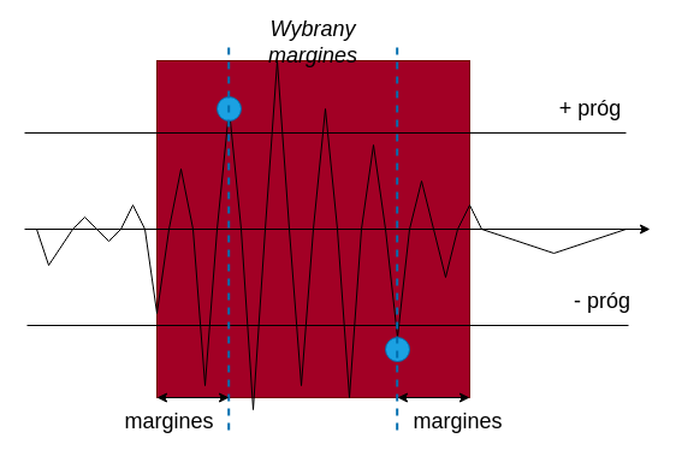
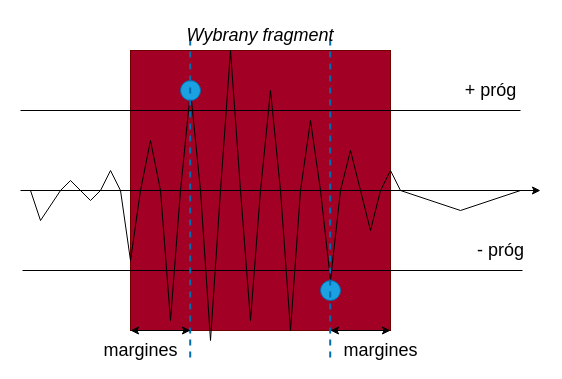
  <mxCell id="0" />
  <mxCell id="1" parent="0" />
  <mxCell id="2" value="" style="rounded=0;whiteSpace=wrap;html=1;fillColor=#a20025;fontColor=#ffffff;strokeColor=#6F0000;" parent="1" vertex="1"><mxGeometry x="130" y="50" width="260" height="280" as="geometry" /></mxCell>
  <mxCell id="3" value="" style="endArrow=classic;html=1;rounded=0;" parent="1" edge="1"><mxGeometry width="50" height="50" relative="1" as="geometry"><mxPoint x="20" y="190" as="sourcePoint" /><mxPoint x="540" y="190" as="targetPoint" /></mxGeometry></mxCell>
  <mxCell id="4" value="" style="endArrow=none;html=1;rounded=0;" parent="1" source="8" edge="1"><mxGeometry width="50" height="50" relative="1" as="geometry"><mxPoint x="30" y="190" as="sourcePoint" /><mxPoint x="520" y="190" as="targetPoint" /><Array as="points"><mxPoint x="190" y="90" /><mxPoint x="200" y="190" /><mxPoint x="210" y="340" /><mxPoint x="220" y="190" /><mxPoint x="230" y="50" /><mxPoint x="240" y="190" /><mxPoint x="250" y="320" /><mxPoint x="260" y="190" /><mxPoint x="270" y="90" /><mxPoint x="280" y="190" /><mxPoint x="290" y="330" /><mxPoint x="300" y="190" /><mxPoint x="310" y="120" /><mxPoint x="320" y="190" /><mxPoint x="330" y="280" /><mxPoint x="340" y="190" /><mxPoint x="350" y="150" /><mxPoint x="360" y="190" /><mxPoint x="370" y="230" /><mxPoint x="380" y="190" /><mxPoint x="390" y="170" /><mxPoint x="400" y="190" /><mxPoint x="460" y="210" /></Array></mxGeometry></mxCell>
  <mxCell id="5" value="&lt;font style=&quot;font-size: 18px;&quot;&gt;+ próg&lt;/font&gt;" style="endArrow=none;html=1;rounded=0;" parent="1" edge="1"><mxGeometry x="0.88" y="20" width="50" height="50" relative="1" as="geometry"><mxPoint x="20" y="110" as="sourcePoint" /><mxPoint x="520" y="110" as="targetPoint" /><mxPoint as="offset" /></mxGeometry></mxCell>
  <mxCell id="6" value="&lt;font style=&quot;font-size: 18px;&quot;&gt;- próg&lt;/font&gt;" style="endArrow=none;html=1;rounded=0;" parent="1" edge="1"><mxGeometry x="0.912" y="20" width="50" height="50" relative="1" as="geometry"><mxPoint x="22" y="270" as="sourcePoint" /><mxPoint x="522" y="270" as="targetPoint" /><mxPoint as="offset" /></mxGeometry></mxCell>
  <mxCell id="7" value="" style="endArrow=none;html=1;rounded=0;" parent="1" target="8" edge="1"><mxGeometry width="50" height="50" relative="1" as="geometry"><mxPoint x="30" y="190" as="sourcePoint" /><mxPoint x="520" y="190" as="targetPoint" /><Array as="points"><mxPoint x="40" y="220" /><mxPoint x="60" y="190" /><mxPoint x="70" y="180" /><mxPoint x="80" y="190" /><mxPoint x="90" y="200" /><mxPoint x="100" y="190" /><mxPoint x="110" y="170" /><mxPoint x="120" y="190" /><mxPoint x="130" y="260" /><mxPoint x="140" y="190" /><mxPoint x="150" y="140" /><mxPoint x="160" y="190" /><mxPoint x="170" y="320" /><mxPoint x="180" y="190" /></Array></mxGeometry></mxCell>
  <mxCell id="8" value="" style="ellipse;whiteSpace=wrap;html=1;fillColor=#1ba1e2;fontColor=#ffffff;strokeColor=#006EAF;" parent="1" vertex="1"><mxGeometry x="180" y="80" width="20" height="20" as="geometry" /></mxCell>
  <mxCell id="9" value="" style="ellipse;whiteSpace=wrap;html=1;aspect=fixed;fillColor=#1ba1e2;fontColor=#ffffff;strokeColor=#006EAF;" parent="1" vertex="1"><mxGeometry x="320" y="280" width="20" height="20" as="geometry" /></mxCell>
  <mxCell id="10" value="" style="endArrow=none;html=1;rounded=0;fillColor=#1ba1e2;strokeColor=#006EAF;dashed=1;strokeWidth=2;" parent="1" edge="1"><mxGeometry width="50" height="50" relative="1" as="geometry"><mxPoint x="189.71" y="357" as="sourcePoint" /><mxPoint x="189.71" y="37" as="targetPoint" /></mxGeometry></mxCell>
  <mxCell id="11" value="" style="endArrow=none;html=1;rounded=0;fillColor=#1ba1e2;strokeColor=#006EAF;dashed=1;strokeWidth=2;" parent="1" edge="1"><mxGeometry width="50" height="50" relative="1" as="geometry"><mxPoint x="329.71" y="357" as="sourcePoint" /><mxPoint x="329.71" y="37" as="targetPoint" /></mxGeometry></mxCell>
  <mxCell id="12" value="&lt;font style=&quot;font-size: 18px;&quot;&gt;margines&lt;/font&gt;" style="endArrow=classic;startArrow=classic;html=1;rounded=0;" parent="1" edge="1"><mxGeometry x="-0.667" y="-20" width="50" height="50" relative="1" as="geometry"><mxPoint x="130" y="330" as="sourcePoint" /><mxPoint x="190" y="330" as="targetPoint" /><mxPoint as="offset" /></mxGeometry></mxCell>
  <mxCell id="13" value="&lt;font style=&quot;font-size: 18px;&quot;&gt;margines&lt;/font&gt;" style="endArrow=classic;startArrow=classic;html=1;rounded=0;" parent="1" edge="1"><mxGeometry x="0.667" y="-20" width="50" height="50" relative="1" as="geometry"><mxPoint x="330" y="330" as="sourcePoint" /><mxPoint x="390" y="330" as="targetPoint" /><mxPoint as="offset" /></mxGeometry></mxCell>
- <mxCell id="14" value="&lt;i style=&quot;&quot;&gt;&lt;font style=&quot;font-size: 18px;&quot;&gt;Wybrany margines&lt;/font&gt;&lt;/i&gt;" style="text;html=1;align=center;verticalAlign=middle;whiteSpace=wrap;rounded=0;" parent="1" vertex="1"><mxGeometry x="185" width="150" height="30" as="geometry" y="20" /></mxCell>
+ <mxCell id="14" value="&lt;i style=&quot;&quot;&gt;&lt;font style=&quot;font-size: 18px;&quot;&gt;Wybrany fragment&lt;/font&gt;&lt;/i&gt;" style="text;html=1;align=center;verticalAlign=middle;whiteSpace=wrap;rounded=0;" parent="1" vertex="1"><mxGeometry x="185" width="150" height="30" as="geometry" y="20" /></mxCell>
